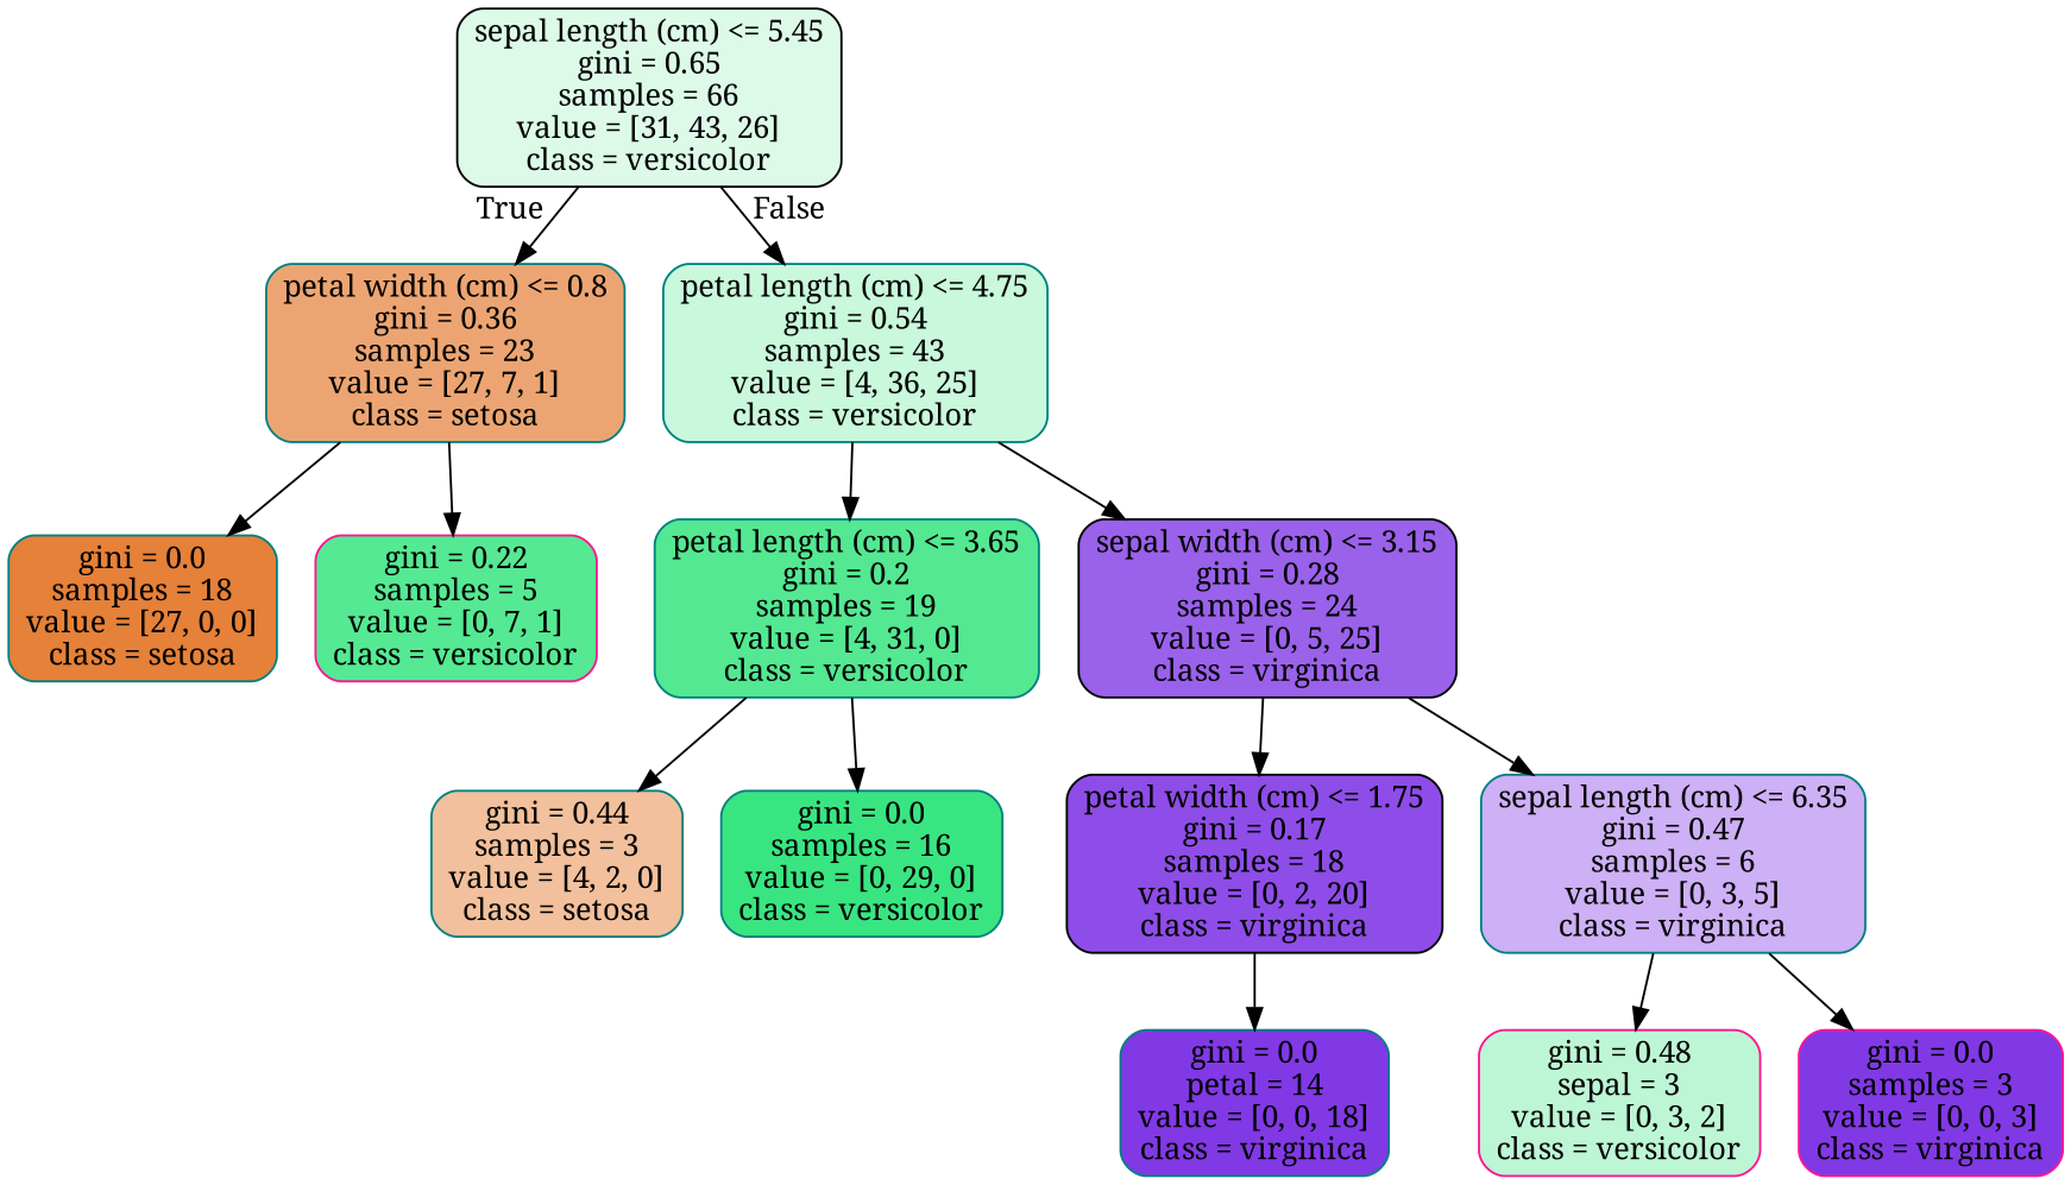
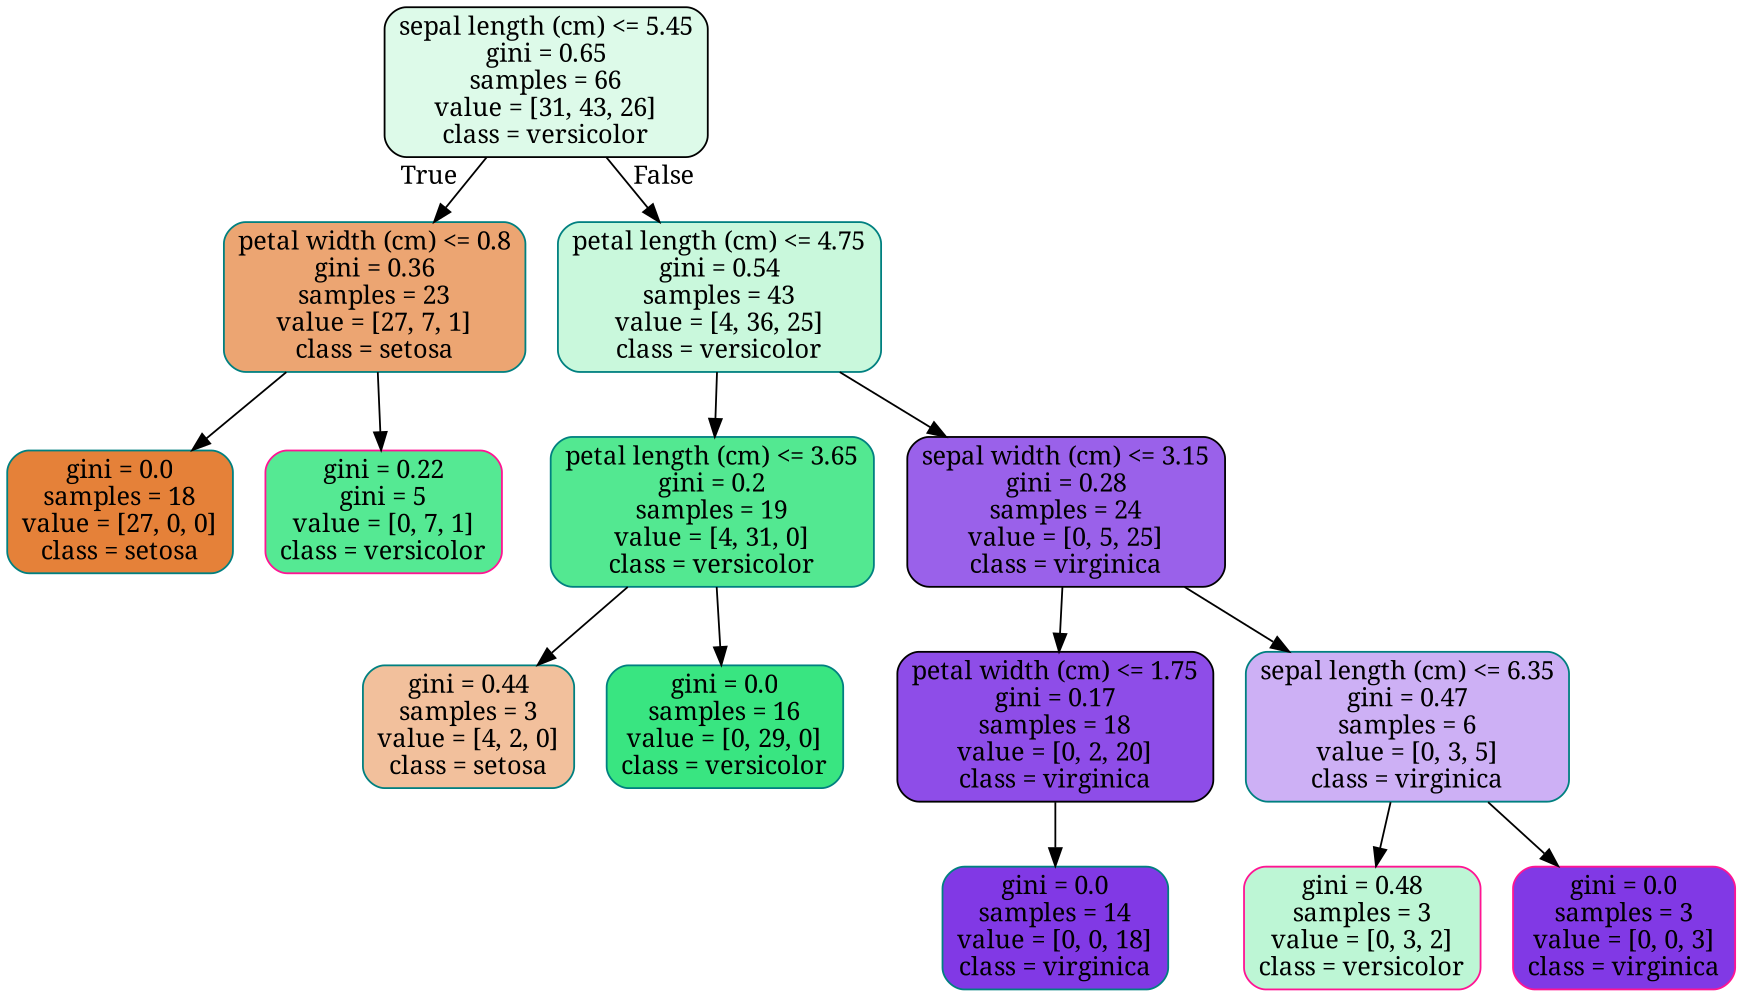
  digraph {
    fontname="Noto Serif"
    node [color=teal fillcolor="#8139e5" fontname="Noto Serif" shape=box style="filled, rounded"]
    edge [fontname="Noto Serif"]
    n1 [color=black fillcolor="#ddfae9" label="sepal length (cm) <= 5.45\ngini = 0.65\nsamples = 66\nvalue = [31, 43, 26]\nclass = versicolor"]
    n2 [fillcolor="#eca572" label="petal width (cm) <= 0.8\ngini = 0.36\nsamples = 23\nvalue = [27, 7, 1]\nclass = setosa"]
    n3 [fillcolor="#c9f8dc" label="petal length (cm) <= 4.75\ngini = 0.54\nsamples = 43\nvalue = [4, 36, 25]\nclass = versicolor"]
    n4 [fillcolor="#e58139" label="gini = 0.0\nsamples = 18\nvalue = [27, 0, 0]\nclass = setosa"]
-   n5 [color=deeppink fillcolor="#55e993" label="gini = 0.22\nsamples = 5\nvalue = [0, 7, 1]\nclass = versicolor"]
+   n5 [color=deeppink fillcolor="#55e993" label="gini = 0.22\ngini = 5\nvalue = [0, 7, 1]\nclass = versicolor"]
    n6 [fillcolor="#53e891" label="petal length (cm) <= 3.65\ngini = 0.2\nsamples = 19\nvalue = [4, 31, 0]\nclass = versicolor"]
    n7 [color=black fillcolor="#9a61ea" label="sepal width (cm) <= 3.15\ngini = 0.28\nsamples = 24\nvalue = [0, 5, 25]\nclass = virginica"]
    n8 [fillcolor="#f2c09c" label="gini = 0.44\nsamples = 3\nvalue = [4, 2, 0]\nclass = setosa"]
    n9 [fillcolor="#39e581" label="gini = 0.0\nsamples = 16\nvalue = [0, 29, 0]\nclass = versicolor"]
    n10 [color=black fillcolor="#8e4de8" label="petal width (cm) <= 1.75\ngini = 0.17\nsamples = 18\nvalue = [0, 2, 20]\nclass = virginica"]
    n11 [fillcolor="#cdb0f5" label="sepal length (cm) <= 6.35\ngini = 0.47\nsamples = 6\nvalue = [0, 3, 5]\nclass = virginica"]
-   n12 [label="gini = 0.0\npetal = 14\nvalue = [0, 0, 18]\nclass = virginica"]
-   n13 [color=deeppink fillcolor="#bdf6d5" label="gini = 0.48\nsepal = 3\nvalue = [0, 3, 2]\nclass = versicolor"]
+   n12 [label="gini = 0.0\nsamples = 14\nvalue = [0, 0, 18]\nclass = virginica"]
+   n13 [color=deeppink fillcolor="#bdf6d5" label="gini = 0.48\nsamples = 3\nvalue = [0, 3, 2]\nclass = versicolor"]
    n14 [color=deeppink label="gini = 0.0\nsamples = 3\nvalue = [0, 0, 3]\nclass = virginica"]
    n1 -> n2 [headlabel=True labelangle=45 labeldistance=2.5]
    n1 -> n3 [headlabel=False labelangle=-45 labeldistance=2.5]
    n2 -> n4
    n2 -> n5
    n3 -> n6
    n3 -> n7
    n6 -> n8
    n6 -> n9
    n7 -> n10
    n7 -> n11
    n10 -> n12
    n11 -> n13
    n11 -> n14
  }
